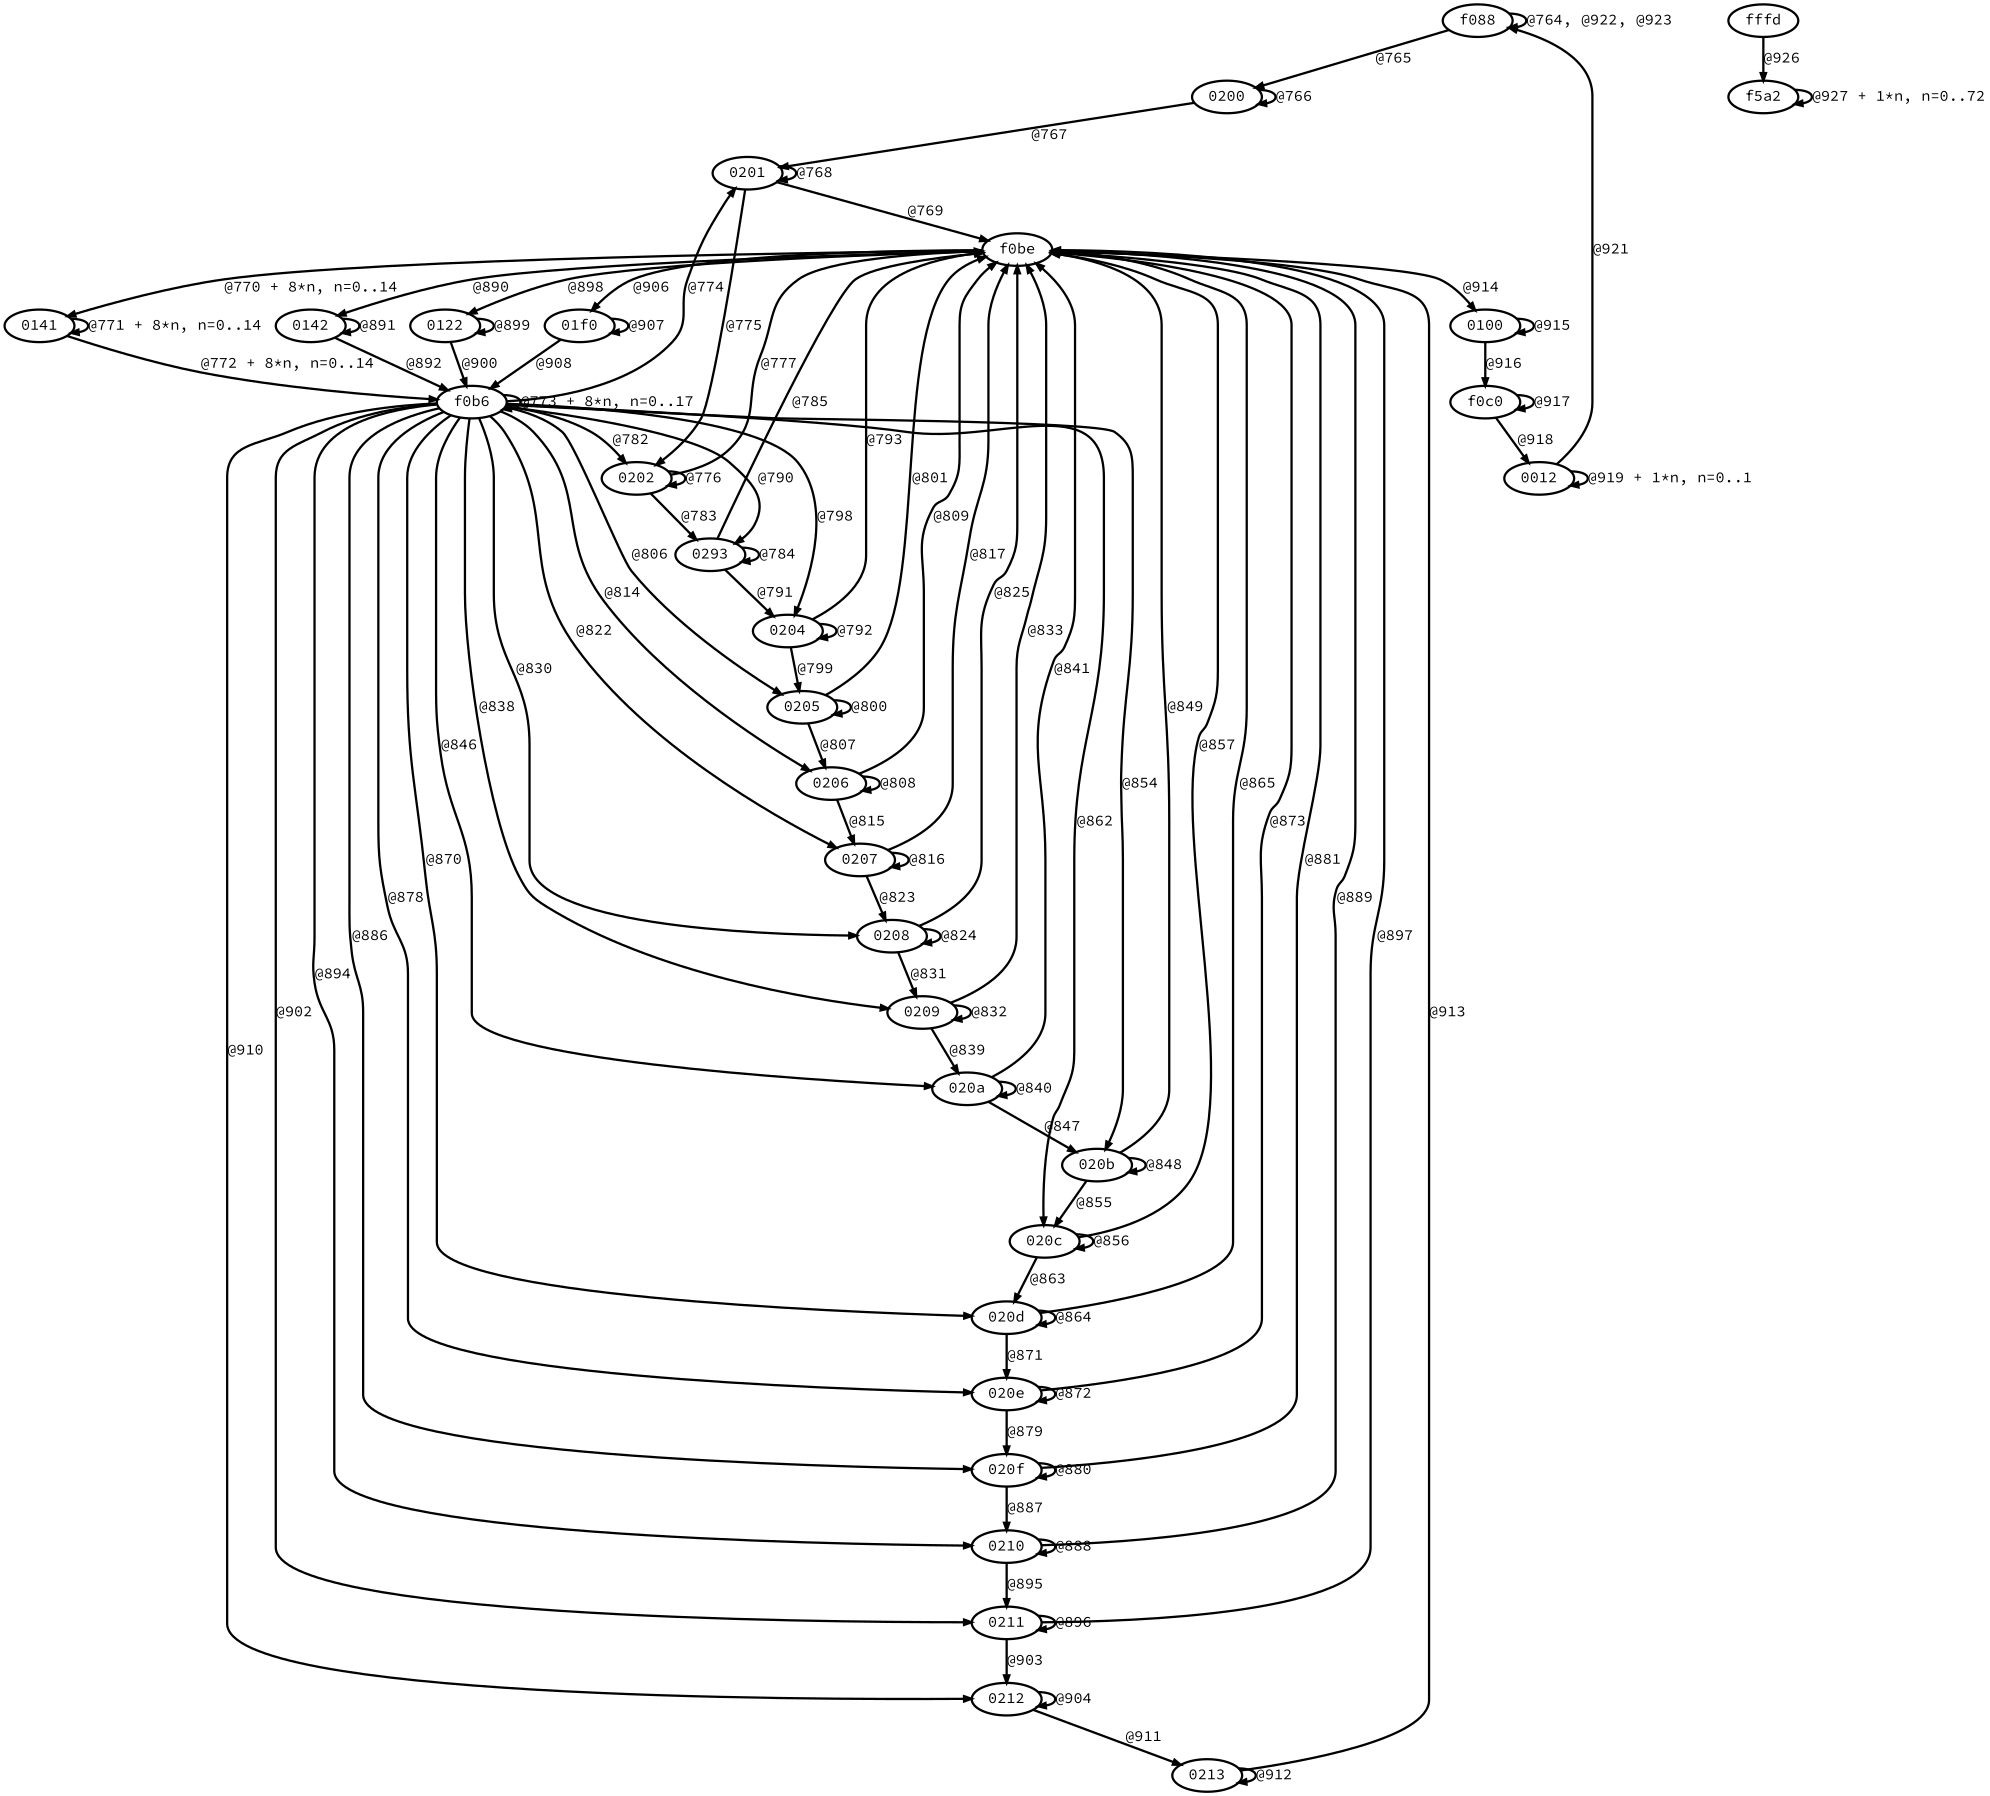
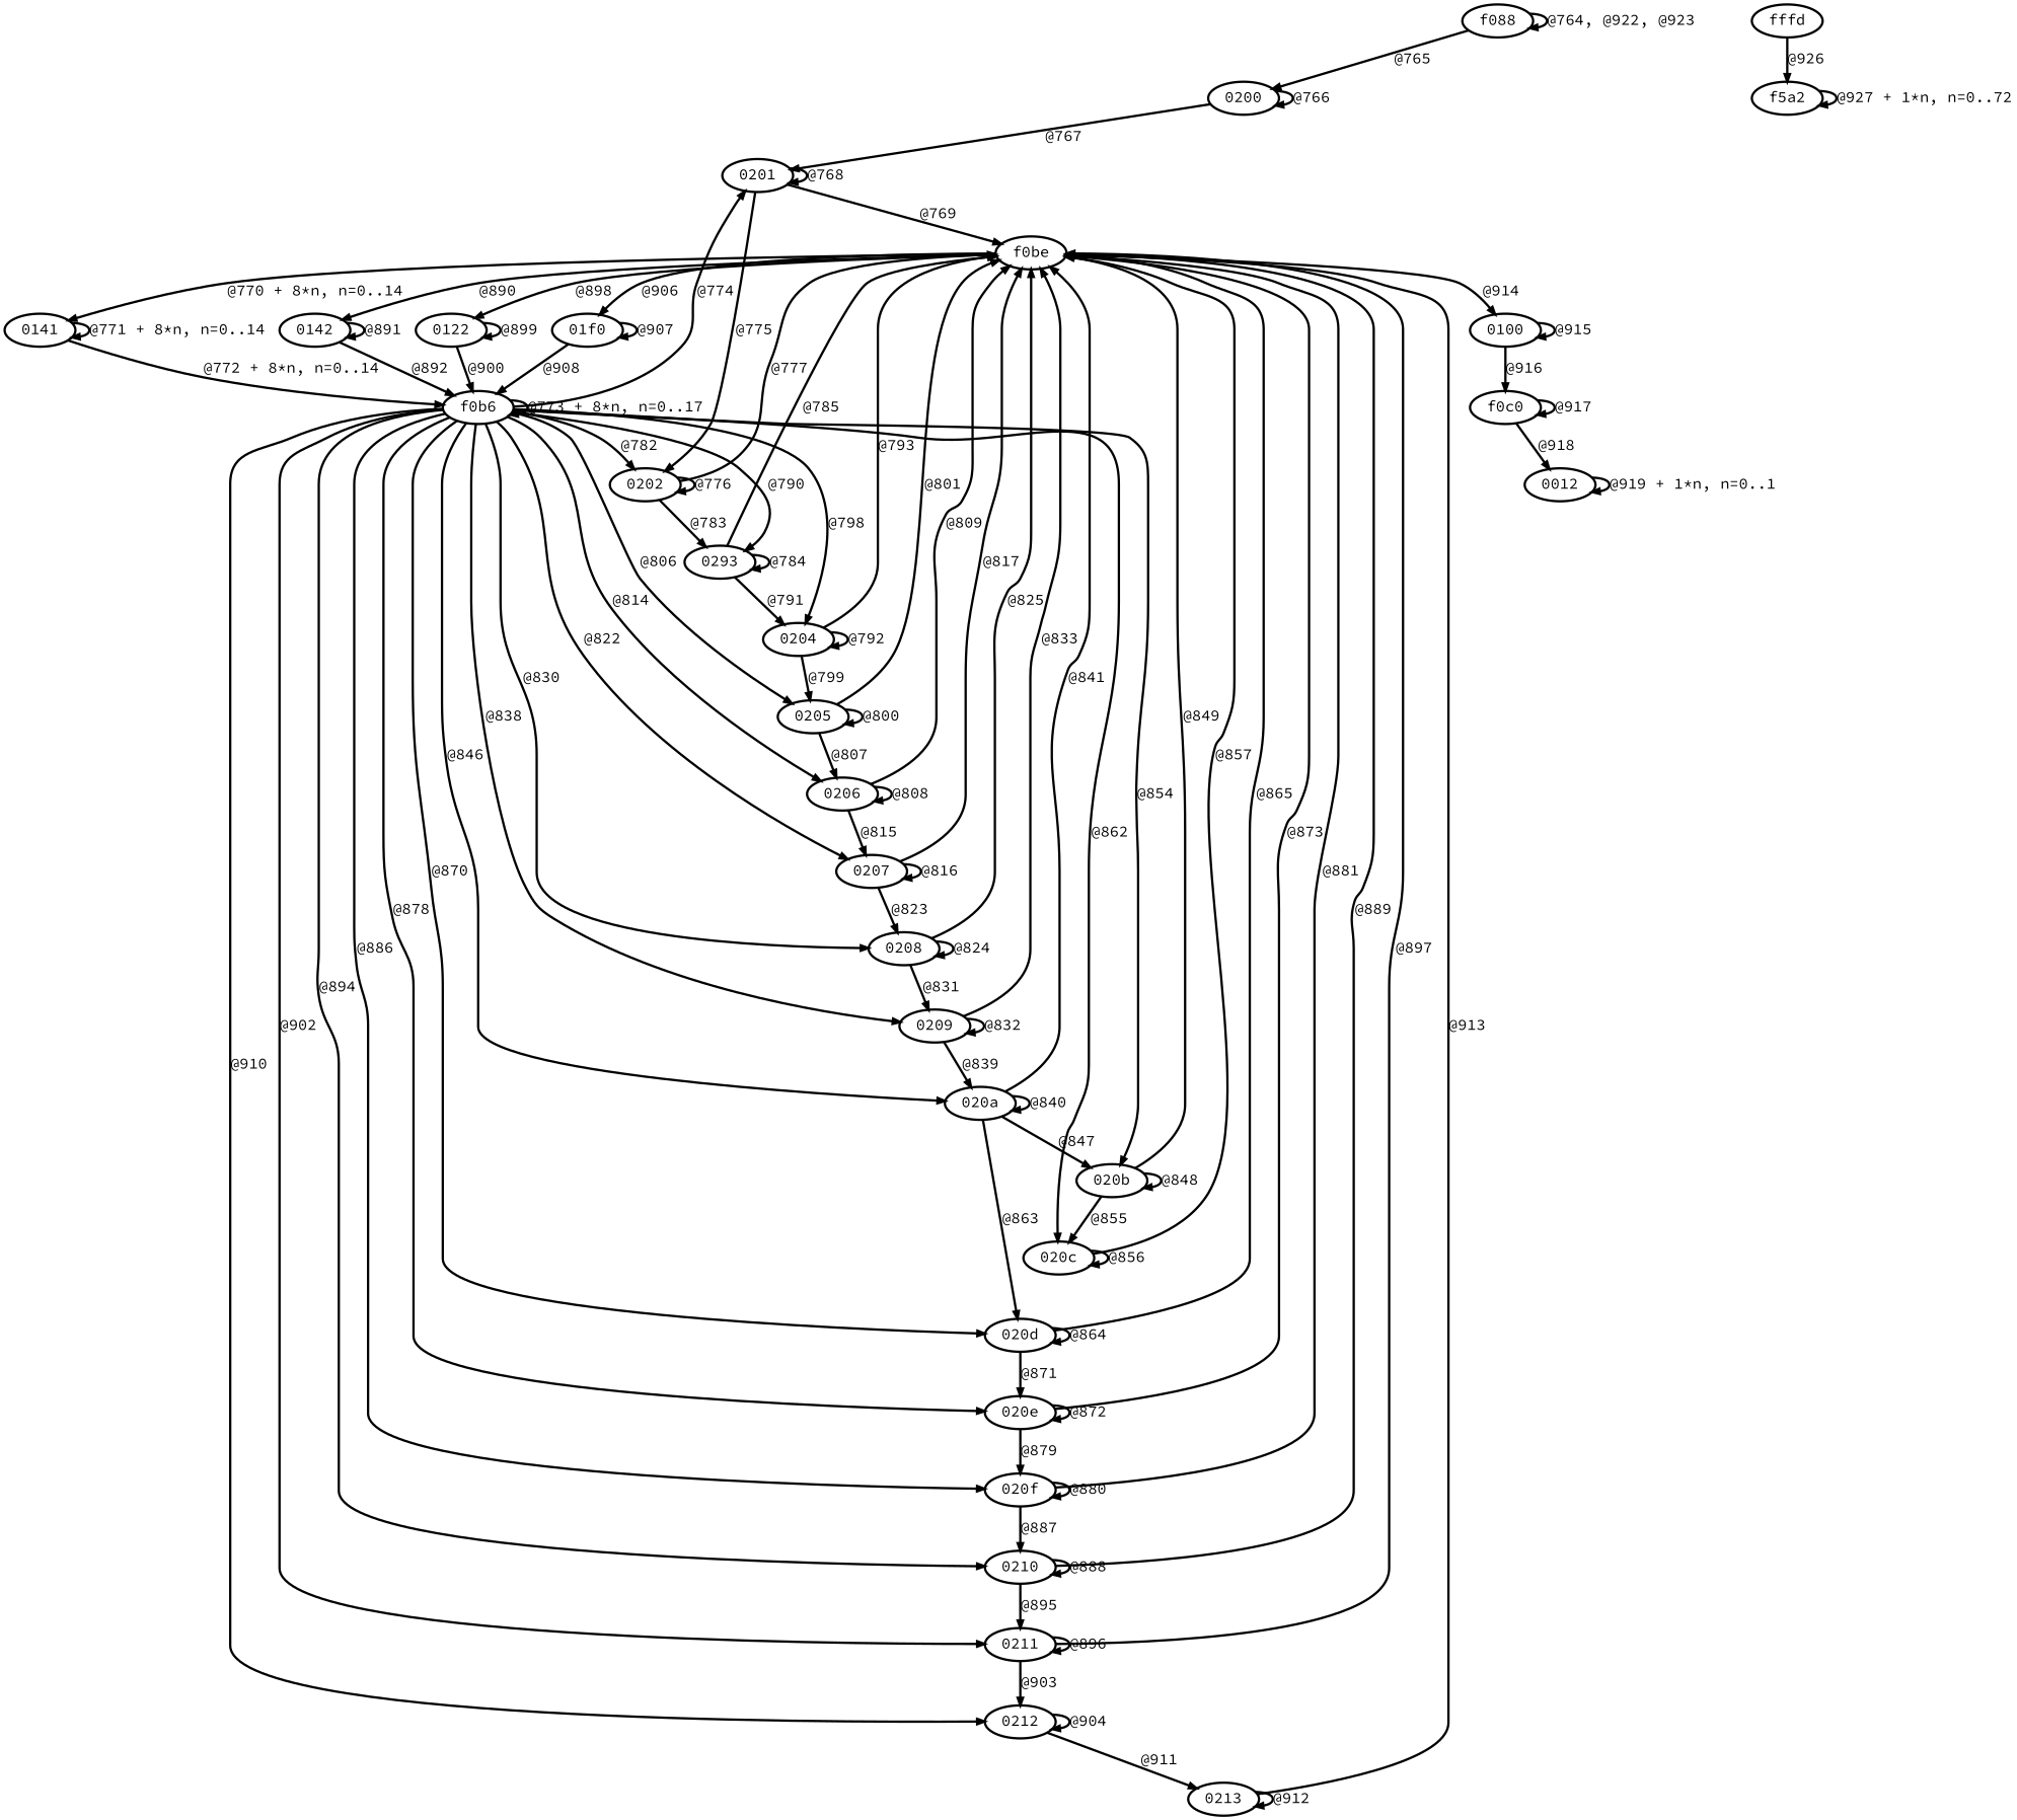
  digraph {
    fontname="Source Code Pro"
    node [fontname="Source Code Pro" fontsize=20 penwidth=3 shape=oval style=rounded]
    edge [arrowsize=1 color=black fontname="Source Code Pro" fontsize=20 penwidth=3 style=bold]
    f088
    0200
    0201
    f0be
    0202
    0141
    0142
    0122
    "01f0"
    0100
    n11 [label=0293]
    f0b6
    f0c0
    0204
    0205
    0206
    0207
    0208
    0209
    "020a"
    "020b"
    "020c"
    "020d"
    "020e"
    "020f"
    0210
    0211
    0212
    0213
    0012
    n31 [label=f5a2]
    fffd
    f088 -> f088 [label="@764, @922, @923"]
    f088 -> 0200 [label="@765"]
    0200 -> 0200 [label="@766"]
    0200 -> 0201 [label="@767"]
    0201 -> 0201 [label="@768"]
    0201 -> f0be [label="@769"]
    0201 -> 0202 [label="@775"]
    f0be -> 0141 [label="@770 + 8*n, n=0..14"]
    f0be -> 0142 [label="@890"]
    f0be -> 0122 [label="@898"]
    f0be -> "01f0" [label="@906"]
    f0be -> 0100 [label="@914"]
    0202 -> f0be [label="@777"]
    0202 -> 0202 [label="@776"]
    0202 -> n11 [label="@783"]
    0141 -> 0141 [label="@771 + 8*n, n=0..14"]
    0141 -> f0b6 [label="@772 + 8*n, n=0..14"]
    0142 -> 0142 [label="@891"]
    0142 -> f0b6 [label="@892"]
    0122 -> 0122 [label="@899"]
    0122 -> f0b6 [label="@900"]
    "01f0" -> "01f0" [label="@907"]
    "01f0" -> f0b6 [label="@908"]
    0100 -> 0100 [label="@915"]
    0100 -> f0c0 [label="@916"]
    n11 -> f0be [label="@785"]
    n11 -> n11 [label="@784"]
    n11 -> 0204 [label="@791"]
    f0b6 -> 0201 [label="@774"]
    f0b6 -> 0202 [label="@782"]
    f0b6 -> n11 [label="@790"]
    f0b6 -> f0b6 [label="@773 + 8*n, n=0..17"]
    f0b6 -> 0204 [label="@798"]
    f0b6 -> 0205 [label="@806"]
    f0b6 -> 0206 [label="@814"]
    f0b6 -> 0207 [label="@822"]
    f0b6 -> 0208 [label="@830"]
    f0b6 -> 0209 [label="@838"]
    f0b6 -> "020a" [label="@846"]
    f0b6 -> "020b" [label="@854"]
    f0b6 -> "020c" [label="@862"]
    f0b6 -> "020d" [label="@870"]
    f0b6 -> "020e" [label="@878"]
    f0b6 -> "020f" [label="@886"]
    f0b6 -> 0210 [label="@894"]
    f0b6 -> 0211 [label="@902"]
    f0b6 -> 0212 [label="@910"]
    f0c0 -> f0c0 [label="@917"]
    f0c0 -> 0012 [label="@918"]
    0204 -> f0be [label="@793"]
    0204 -> 0204 [label="@792"]
    0204 -> 0205 [label="@799"]
    0205 -> f0be [label="@801"]
    0205 -> 0205 [label="@800"]
    0205 -> 0206 [label="@807"]
    0206 -> f0be [label="@809"]
    0206 -> 0206 [label="@808"]
    0206 -> 0207 [label="@815"]
    0207 -> f0be [label="@817"]
    0207 -> 0207 [label="@816"]
    0207 -> 0208 [label="@823"]
    0208 -> f0be [label="@825"]
    0208 -> 0208 [label="@824"]
    0208 -> 0209 [label="@831"]
    0209 -> f0be [label="@833"]
    0209 -> 0209 [label="@832"]
    0209 -> "020a" [label="@839"]
    "020a" -> f0be [label="@841"]
    "020a" -> "020a" [label="@840"]
    "020a" -> "020b" [label="@847"]
    "020b" -> f0be [label="@849"]
    "020b" -> "020b" [label="@848"]
    "020b" -> "020c" [label="@855"]
    "020c" -> f0be [label="@857"]
    "020c" -> "020c" [label="@856"]
-   "020c" -> "020d" [label="@863"]
+   "020a" -> "020d" [label="@863"]
    "020d" -> f0be [label="@865"]
    "020d" -> "020d" [label="@864"]
    "020d" -> "020e" [label="@871"]
    "020e" -> f0be [label="@873"]
    "020e" -> "020e" [label="@872"]
    "020e" -> "020f" [label="@879"]
    "020f" -> f0be [label="@881"]
    "020f" -> "020f" [label="@880"]
    "020f" -> 0210 [label="@887"]
    0210 -> f0be [label="@889"]
    0210 -> 0210 [label="@888"]
    0210 -> 0211 [label="@895"]
    0211 -> f0be [label="@897"]
    0211 -> 0211 [label="@896"]
    0211 -> 0212 [label="@903"]
    0212 -> 0212 [label="@904"]
    0212 -> 0213 [label="@911"]
    0213 -> f0be [label="@913"]
    0213 -> 0213 [label="@912"]
-   0012 -> f088 [label="@921"]
    0012 -> 0012 [label="@919 + 1*n, n=0..1"]
    n31 -> n31 [label="@927 + 1*n, n=0..72"]
    fffd -> n31 [label="@926"]
  }
